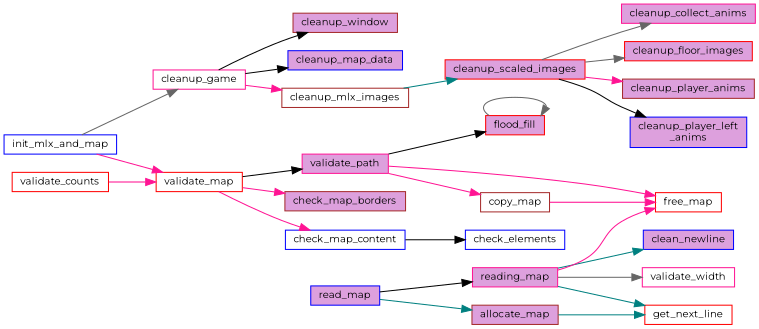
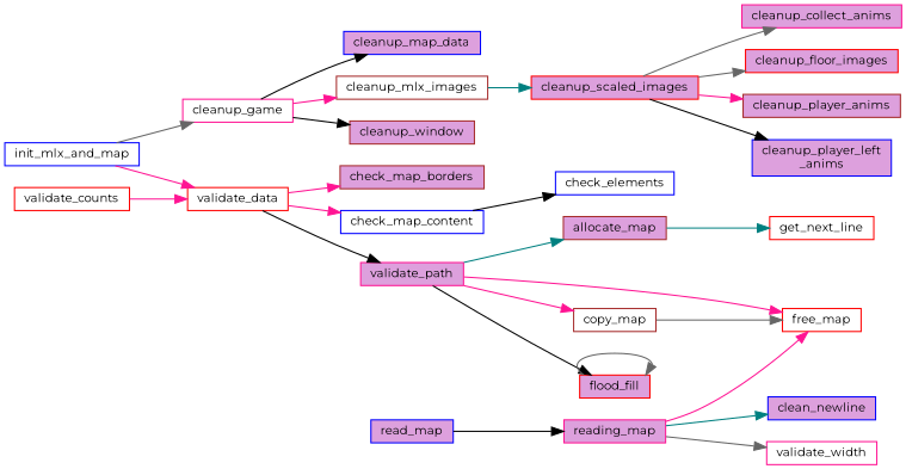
  digraph {
    fontname=Montserrat
    rankdir=LR
    node [color=blue fillcolor=plum fontname=Montserrat fontsize=10 shape=box style=filled]
    edge [color=deeppink fontname=Montserrat fontsize=10 labelfontname=Helvetica labelfontsize=10 style=solid]
    n1 [fillcolor=white fontcolor=black height=0.2 label=init_mlx_and_map width=0.4]
    n2 [color=deeppink fillcolor=white height=0.2 label=cleanup_game width=0.4]
-   n3 [color=red fillcolor=white height=0.2 label=validate_map width=0.4]
+   n3 [color=red fillcolor=white height=0.2 label=validate_data width=0.4]
    n4 [height=0.2 label=cleanup_map_data width=0.4]
    n5 [color=brown fillcolor=white height=0.2 label=cleanup_mlx_images width=0.4]
    n6 [color=brown height=0.2 label=cleanup_window width=0.4]
    n7 [height=0.2 label=read_map width=0.4]
    n8 [color=brown height=0.2 label=allocate_map width=0.4]
    n9 [color=deeppink height=0.2 label=reading_map width=0.4]
    n10 [color=brown height=0.2 label=check_map_borders width=0.4]
    n11 [fillcolor=white height=0.2 label=check_map_content width=0.4]
    n12 [color=deeppink height=0.2 label=validate_path width=0.4]
    n13 [color=red height=0.2 label=cleanup_scaled_images width=0.4]
    n14 [color=deeppink height=0.2 label=cleanup_collect_anims width=0.4]
    n15 [color=red height=0.2 label=cleanup_floor_images width=0.4]
    n16 [color=brown height=0.2 label=cleanup_player_anims width=0.4]
    n17 [height=0.2 label="cleanup_player_left\l_anims" width=0.4]
    n18 [color=red fillcolor=white height=0.2 label=get_next_line width=0.4]
    n19 [height=0.2 label=clean_newline width=0.4]
    n20 [color=red fillcolor=white height=0.2 label=free_map width=0.4]
    n21 [color=deeppink fillcolor=white height=0.2 label=validate_width width=0.4]
    n22 [fillcolor=white height=0.2 label=check_elements width=0.4]
    n23 [color=red fillcolor=white height=0.2 label=validate_counts width=0.4]
    n24 [color=brown fillcolor=white height=0.2 label=copy_map width=0.4]
    n25 [color=red height=0.2 label=flood_fill width=0.4]
    n1 -> n2 [color=gray40]
    n1 -> n3
    n2 -> n4 [color=black]
    n2 -> n5
    n2 -> n6 [color=black]
    n3 -> n10
    n3 -> n11
    n3 -> n12 [color=black]
    n5 -> n13 [color=teal]
-   n7 -> n8 [color=teal]
+   n12 -> n8 [color=teal]
    n7 -> n9 [color=black]
    n8 -> n18 [color=teal]
-   n9 -> n18 [color=teal]
    n9 -> n19 [color=teal]
    n9 -> n20
    n9 -> n21 [color=gray40]
    n11 -> n22 [color=black]
    n12 -> n20
    n12 -> n24
    n12 -> n25 [color=black]
    n13 -> n14 [color=gray40]
    n13 -> n15 [color=gray40]
    n13 -> n16
    n13 -> n17 [color=black]
    n23 -> n3
-   n24 -> n20
+   n24 -> n20 [color=gray40]
    n25 -> n25 [color=gray40]
  }
